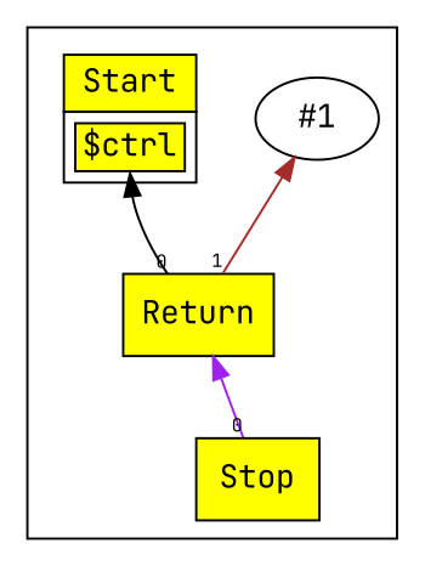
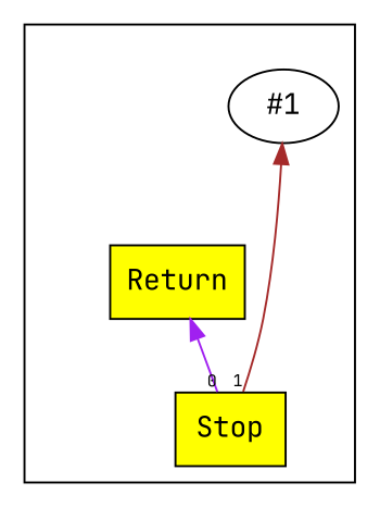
  digraph {
    concentrate=true
    fontname="JetBrains Mono"
    ordering=in
    rankdir=BT
    node [fontname="JetBrains Mono" shape=box]
    edge [fontname="JetBrains Mono" fontsize=8 taillabel=0]
    n1 [fillcolor=yellow label=Return style=filled]
-   n2 [label=< 			<TABLE BORDER="0" CELLBORDER="1" CELLSPACING="0" CELLPADDING="4"> 			<TR><TD BGCOLOR="yellow">Start</TD></TR> 			<TR><TD> 				<TABLE BORDER="0" CELLBORDER="1" CELLSPACING="0"> 				<TR><TD PORT="p0" BGCOLOR="yellow">$ctrl</TD></TR> 				</TABLE> 			</TD></TR> 			</TABLE>> shape=plaintext]
    n3 [fillcolor=yellow label=Stop style=filled]
    n4 [label="#1" shape=""]
    subgraph cluster_1 {
      n1
-     n2
      n3
      n4
    }
-   n1 -> n2 [color=black headport=p0]
-   n1 -> n4 [color=brown taillabel=1]
+   n3 -> n4 [color=brown taillabel=1]
    n3 -> n1 [color=purple]
  }
